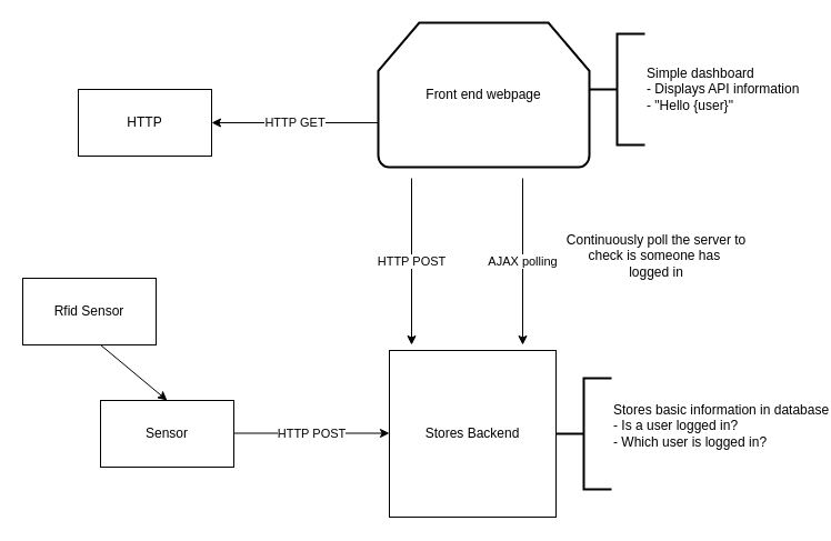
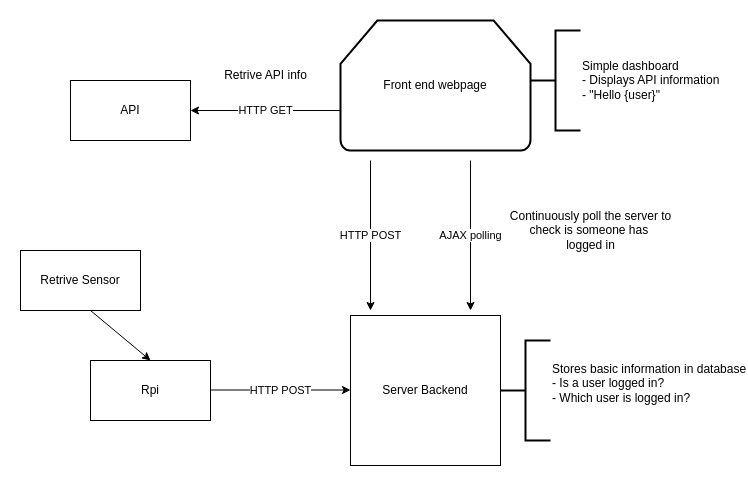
  <mxCell id="0" />
  <mxCell id="1" parent="0" />
- <mxCell id="2" value="Sensor" style="rounded=0;whiteSpace=wrap;html=1;" vertex="1" parent="1"><mxGeometry x="90" y="360" width="120" height="60" as="geometry" /></mxCell>
+ <mxCell id="2" value="Rpi" style="rounded=0;whiteSpace=wrap;html=1;" vertex="1" parent="1"><mxGeometry x="90" y="360" width="120" height="60" as="geometry" /></mxCell>
  <mxCell id="3" value="HTTP POST" style="endArrow=classic;html=1;rounded=0;" edge="1" parent="1"><mxGeometry width="50" height="50" relative="1" as="geometry"><mxPoint x="210" y="389.5" as="sourcePoint" /><mxPoint x="350" y="389.5" as="targetPoint" /></mxGeometry></mxCell>
- <mxCell id="4" value="Stores Backend" style="whiteSpace=wrap;html=1;aspect=fixed;" vertex="1" parent="1"><mxGeometry x="350" y="315" width="150" height="150" as="geometry" /></mxCell>
- <mxCell id="5" value="Rfid Sensor" style="rounded=0;whiteSpace=wrap;html=1;" vertex="1" parent="1"><mxGeometry x="20" y="250" width="120" height="60" as="geometry" /></mxCell>
+ <mxCell id="4" value="Server Backend" style="whiteSpace=wrap;html=1;aspect=fixed;" vertex="1" parent="1"><mxGeometry x="350" y="315" width="150" height="150" as="geometry" /></mxCell>
+ <mxCell id="5" value="Retrive Sensor" style="rounded=0;whiteSpace=wrap;html=1;" vertex="1" parent="1"><mxGeometry x="20" y="250" width="120" height="60" as="geometry" /></mxCell>
  <mxCell id="6" value="" style="endArrow=classic;html=1;rounded=0;entryX=0.5;entryY=0;entryDx=0;entryDy=0;" edge="1" parent="1" target="2"><mxGeometry width="50" height="50" relative="1" as="geometry"><mxPoint x="90" y="310" as="sourcePoint" /><mxPoint x="100" y="420" as="targetPoint" /></mxGeometry></mxCell>
  <mxCell id="7" value="Stores basic information in database&lt;div&gt;- Is a user logged in?&lt;/div&gt;&lt;div&gt;- Which user is logged in?&lt;/div&gt;&lt;div&gt;&lt;br&gt;&lt;/div&gt;" style="strokeWidth=2;html=1;shape=mxgraph.flowchart.annotation_2;align=left;labelPosition=right;pointerEvents=1;" vertex="1" parent="1"><mxGeometry x="500" y="340" width="50" height="100" as="geometry" /></mxCell>
  <mxCell id="8" value="Front end webpage" style="strokeWidth=2;html=1;shape=mxgraph.flowchart.loop_limit;whiteSpace=wrap;" vertex="1" parent="1"><mxGeometry x="340" y="20" width="190" height="130" as="geometry" /></mxCell>
- <mxCell id="9" value="HTTP" style="rounded=0;whiteSpace=wrap;html=1;" vertex="1" parent="1"><mxGeometry x="70" y="80" width="120" height="60" as="geometry" /></mxCell>
+ <mxCell id="9" value="API" style="rounded=0;whiteSpace=wrap;html=1;" vertex="1" parent="1"><mxGeometry x="70" y="80" width="120" height="60" as="geometry" /></mxCell>
  <mxCell id="10" value="HTTP GET" style="endArrow=classic;html=1;rounded=0;" edge="1" parent="1"><mxGeometry width="50" height="50" relative="1" as="geometry"><mxPoint x="340" y="110" as="sourcePoint" /><mxPoint x="190" y="110" as="targetPoint" /></mxGeometry></mxCell>
  <mxCell id="11" value="HTTP POST" style="endArrow=classic;html=1;rounded=0;" edge="1" parent="1"><mxGeometry width="50" height="50" relative="1" as="geometry"><mxPoint x="370" y="160" as="sourcePoint" /><mxPoint x="370" y="310" as="targetPoint" /></mxGeometry></mxCell>
  <mxCell id="12" value="AJAX polling" style="endArrow=classic;html=1;rounded=0;" edge="1" parent="1"><mxGeometry width="50" height="50" relative="1" as="geometry"><mxPoint x="470" y="160" as="sourcePoint" /><mxPoint x="470" y="310" as="targetPoint" /></mxGeometry></mxCell>
  <mxCell id="13" value="Continuously poll the server to&lt;div&gt;check is someone has&amp;nbsp;&lt;/div&gt;&lt;div&gt;logged in&lt;/div&gt;" style="text;html=1;align=center;verticalAlign=middle;resizable=0;points=[];autosize=1;strokeColor=none;fillColor=none;" vertex="1" parent="1"><mxGeometry x="500" y="200" width="180" height="60" as="geometry" /></mxCell>
  <mxCell id="14" value="&lt;div&gt;Simple dashboard&lt;/div&gt;&lt;div&gt;- Displays API information&lt;/div&gt;&lt;div&gt;- &quot;Hello {user}&quot;&lt;/div&gt;" style="strokeWidth=2;html=1;shape=mxgraph.flowchart.annotation_2;align=left;labelPosition=right;pointerEvents=1;" vertex="1" parent="1"><mxGeometry x="530" y="30" width="50" height="100" as="geometry" /></mxCell>
+ <mxCell id="15" value="Retrive API info" style="text;html=1;align=center;verticalAlign=middle;resizable=0;points=[];autosize=1;strokeColor=none;fillColor=none;" vertex="1" parent="1"><mxGeometry x="210" y="60" width="110" height="30" as="geometry" /></mxCell>
